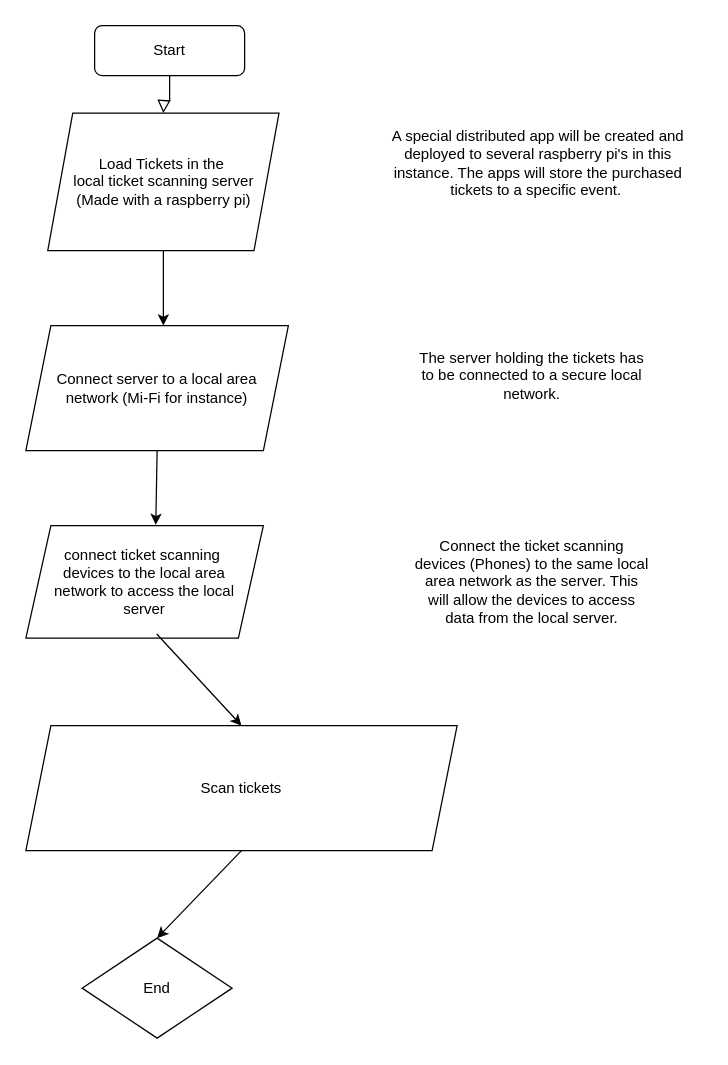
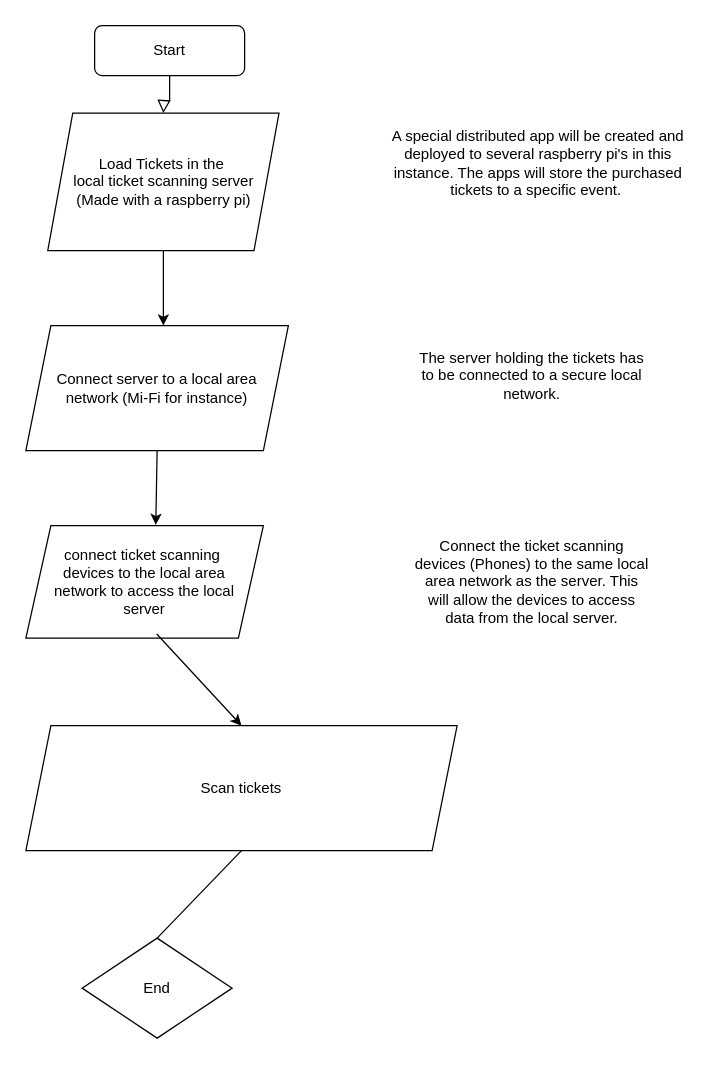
  <mxCell id="0" />
  <mxCell id="1" parent="0" />
  <mxCell id="2" value="" style="rounded=0;html=1;jettySize=auto;orthogonalLoop=1;fontSize=11;endArrow=block;endFill=0;endSize=8;strokeWidth=1;shadow=0;labelBackgroundColor=none;edgeStyle=orthogonalEdgeStyle;" parent="1" source="3" edge="1"><mxGeometry relative="1" as="geometry"><mxPoint x="130" y="90" as="targetPoint" /></mxGeometry></mxCell>
  <mxCell id="3" value="Start" style="rounded=1;whiteSpace=wrap;html=1;fontSize=12;glass=0;strokeWidth=1;shadow=0;" parent="1" vertex="1"><mxGeometry x="75" y="20" width="120" height="40" as="geometry" /></mxCell>
  <mxCell id="4" value="Load Tickets in the&amp;nbsp;&lt;br&gt;local ticket scanning server&lt;br&gt;(Made with a raspberry pi)" style="shape=parallelogram;perimeter=parallelogramPerimeter;whiteSpace=wrap;html=1;fixedSize=1;" vertex="1" parent="1"><mxGeometry x="37.5" y="90" width="185" height="110" as="geometry" /></mxCell>
  <mxCell id="5" value="" style="endArrow=classic;html=1;rounded=0;exitX=0.5;exitY=1;exitDx=0;exitDy=0;" edge="1" parent="1" source="4"><mxGeometry width="50" height="50" relative="1" as="geometry"><mxPoint x="300" y="180" as="sourcePoint" /><mxPoint x="130" y="260" as="targetPoint" /></mxGeometry></mxCell>
  <mxCell id="6" value="Connect server to a local area &lt;br&gt;network (Mi-Fi for instance)" style="shape=parallelogram;perimeter=parallelogramPerimeter;whiteSpace=wrap;html=1;fixedSize=1;" vertex="1" parent="1"><mxGeometry x="20" y="260" width="210" height="100" as="geometry" /></mxCell>
  <mxCell id="7" value="connect ticket scanning&amp;nbsp;&lt;br&gt;devices to the local area &lt;br&gt;network to access the local &lt;br&gt;server" style="shape=parallelogram;perimeter=parallelogramPerimeter;whiteSpace=wrap;html=1;fixedSize=1;" vertex="1" parent="1"><mxGeometry x="20" y="420" width="190" height="90" as="geometry" /></mxCell>
  <mxCell id="8" value="" style="endArrow=classic;html=1;rounded=0;entryX=0.547;entryY=-0.007;entryDx=0;entryDy=0;exitX=0.5;exitY=1;exitDx=0;exitDy=0;entryPerimeter=0;" edge="1" parent="1" source="6" target="7"><mxGeometry width="50" height="50" relative="1" as="geometry"><mxPoint x="90" y="410" as="sourcePoint" /><mxPoint x="140" y="360" as="targetPoint" /></mxGeometry></mxCell>
  <mxCell id="9" value="Scan tickets" style="shape=parallelogram;perimeter=parallelogramPerimeter;whiteSpace=wrap;html=1;fixedSize=1;" vertex="1" parent="1"><mxGeometry x="20" y="580" width="345" height="100" as="geometry" /></mxCell>
  <mxCell id="10" value="" style="endArrow=classic;html=1;rounded=0;entryX=0.5;entryY=0;entryDx=0;entryDy=0;exitX=0.551;exitY=0.963;exitDx=0;exitDy=0;exitPerimeter=0;" edge="1" parent="1" source="7" target="9"><mxGeometry width="50" height="50" relative="1" as="geometry"><mxPoint x="300" y="500" as="sourcePoint" /><mxPoint x="350" y="450" as="targetPoint" /></mxGeometry></mxCell>
  <mxCell id="11" value="End" style="rhombus;whiteSpace=wrap;html=1;" vertex="1" parent="1"><mxGeometry x="65" y="750" width="120" height="80" as="geometry" /></mxCell>
- <mxCell id="12" value="" style="endArrow=classic;html=1;rounded=0;entryX=0.5;entryY=0;entryDx=0;entryDy=0;exitX=0.5;exitY=1;exitDx=0;exitDy=0;" edge="1" parent="1" source="9" target="11"><mxGeometry width="50" height="50" relative="1" as="geometry"><mxPoint x="80" y="740" as="sourcePoint" /><mxPoint x="130" y="690" as="targetPoint" /></mxGeometry></mxCell>
+ <mxCell id="12" value="" style="endArrow=none;html=1;rounded=0;entryX=0.5;entryY=0;entryDx=0;entryDy=0;exitX=0.5;exitY=1;exitDx=0;exitDy=0;" edge="1" parent="1" source="9" target="11"><mxGeometry width="50" height="50" relative="1" as="geometry"><mxPoint x="80" y="740" as="sourcePoint" /><mxPoint x="130" y="690" as="targetPoint" /></mxGeometry></mxCell>
  <mxCell id="13" value="A special distributed app will be created and&lt;br&gt;deployed to several raspberry pi's in this instance. The apps will store the purchased tickets to a specific event.&amp;nbsp;" style="text;html=1;align=center;verticalAlign=middle;whiteSpace=wrap;rounded=0;" vertex="1" parent="1"><mxGeometry x="300" y="60" width="260" height="140" as="geometry" /></mxCell>
  <mxCell id="14" value="The server holding the tickets has to be connected to a secure local network." style="text;html=1;align=center;verticalAlign=middle;whiteSpace=wrap;rounded=0;" vertex="1" parent="1"><mxGeometry x="330" y="240" width="190" height="120" as="geometry" /></mxCell>
  <mxCell id="15" value="Connect the ticket scanning devices (Phones) to the same local area network as the server. This will allow the devices to access data from the local server." style="text;html=1;align=center;verticalAlign=middle;whiteSpace=wrap;rounded=0;" vertex="1" parent="1"><mxGeometry x="330" y="410" width="190" height="110" as="geometry" /></mxCell>
